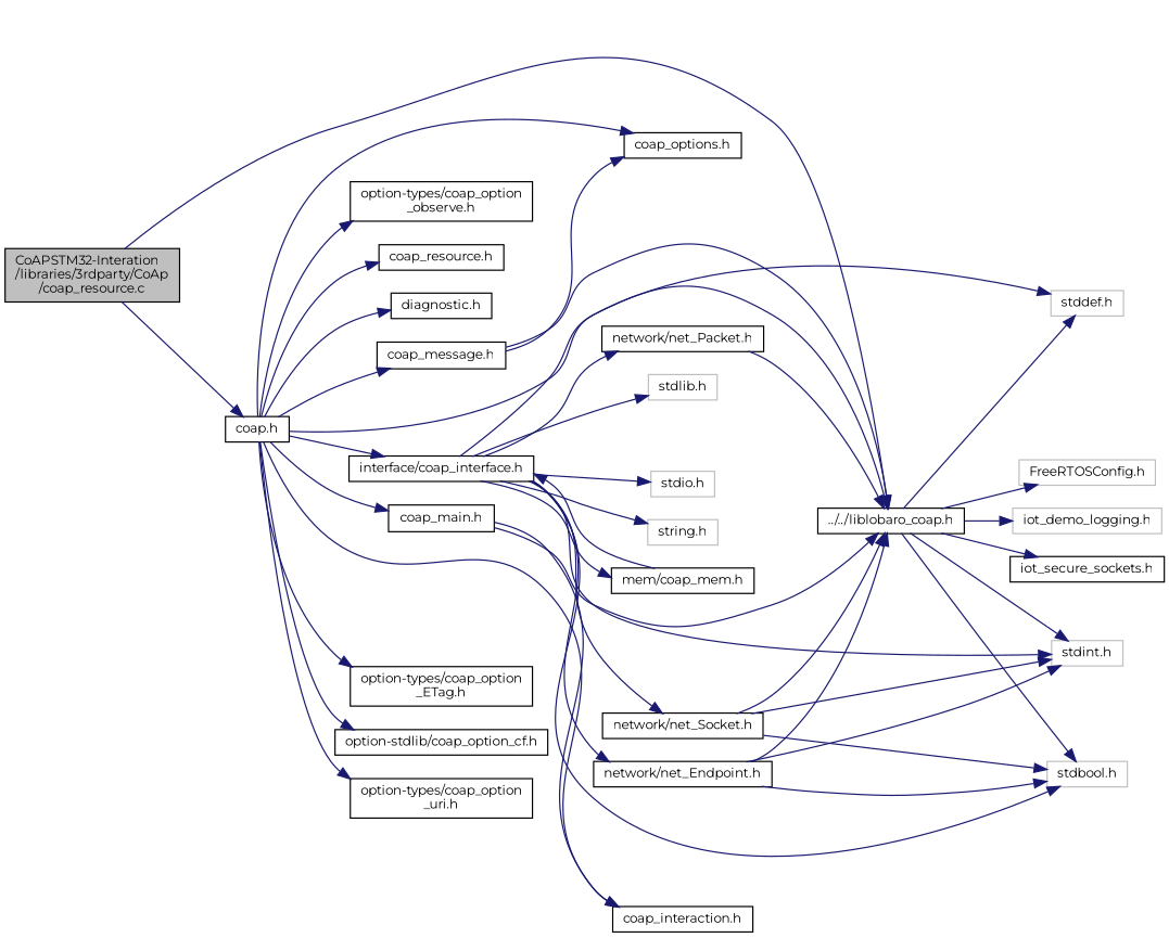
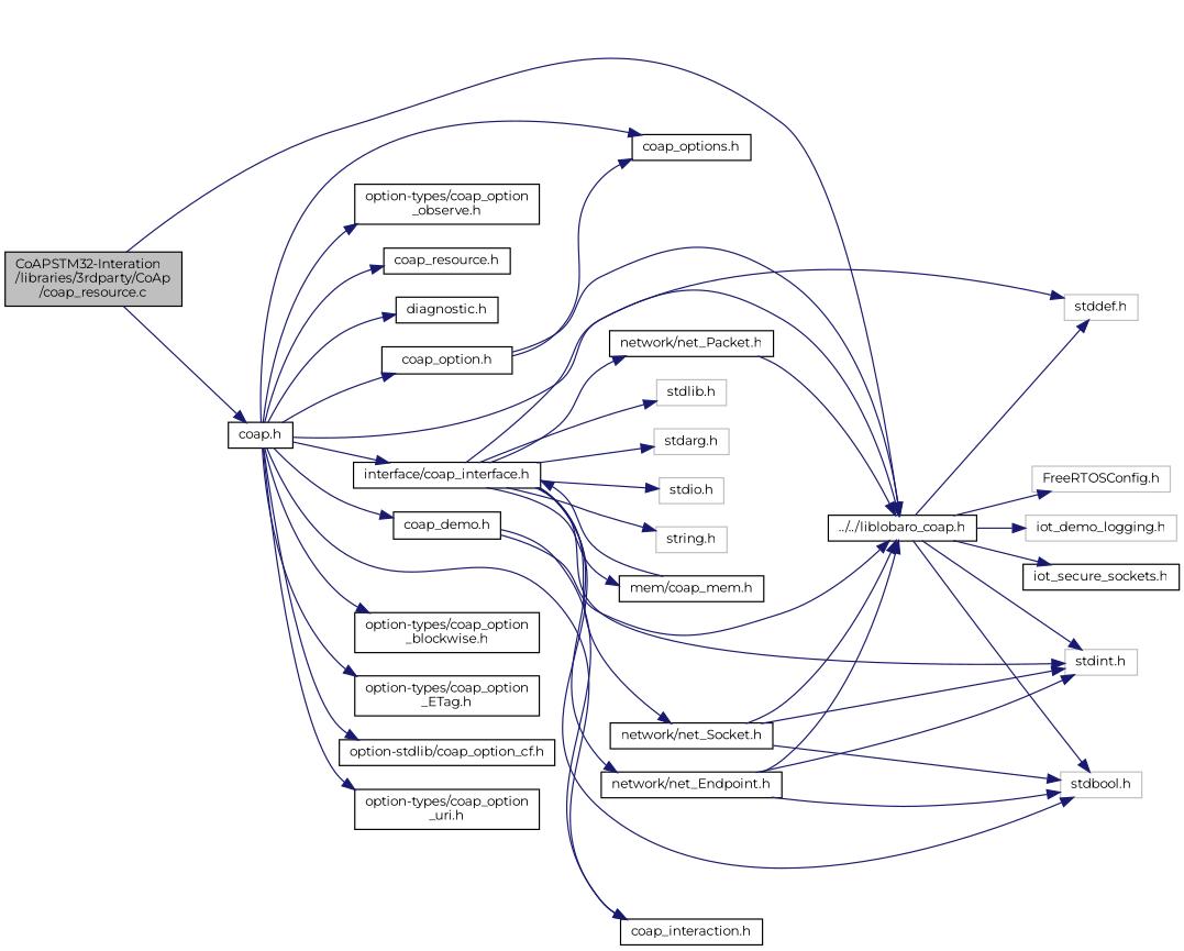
  digraph {
    fontname=Montserrat
    rankdir=LR
    node [color=black fillcolor=white fontname=Montserrat fontsize=10 shape=record style=filled]
    edge [color=midnightblue fontname=Montserrat fontsize=10 labelfontname=Helvetica labelfontsize=10 style=solid]
    n1 [fillcolor=grey75 fontcolor=black height=0.2 label="CoAPSTM32-Interation\l/libraries/3rdparty/CoAp\l/coap_resource.c" width=0.4]
    n2 [height=0.2 label="coap.h" width=0.4]
    n3 [height=0.2 label="../../liblobaro_coap.h" width=0.4]
    n4 [height=0.2 label="interface/coap_interface.h" width=0.4]
    n5 [height=0.2 label="coap_options.h" width=0.4]
-   n6 [height=0.2 label="coap_message.h" width=0.4]
+   n6 [height=0.2 label="coap_option.h" width=0.4]
+   n7 [height=0.2 label="option-types/coap_option\l_blockwise.h" width=0.4]
    n8 [height=0.2 label="option-types/coap_option\l_ETag.h" width=0.4]
    n9 [height=0.2 label="option-stdlib/coap_option_cf.h" width=0.4]
    n10 [height=0.2 label="option-types/coap_option\l_uri.h" width=0.4]
    n11 [height=0.2 label="option-types/coap_option\l_observe.h" width=0.4]
    n12 [height=0.2 label="coap_resource.h" width=0.4]
    n13 [height=0.2 label="coap_interaction.h" width=0.4]
-   n14 [height=0.2 label="coap_main.h" width=0.4]
+   n14 [height=0.2 label="coap_demo.h" width=0.4]
    n15 [height=0.2 label="diagnostic.h" width=0.4]
    n16 [color=grey75 height=0.2 label="stddef.h" width=0.4]
    n17 [color=grey75 height=0.2 label="stdint.h" width=0.4]
    n18 [color=grey75 height=0.2 label="stdbool.h" width=0.4]
    n19 [height=0.2 label="iot_secure_sockets.h" width=0.4]
    n20 [color=grey75 height=0.2 label="FreeRTOSConfig.h" width=0.4]
    n21 [color=grey75 height=0.2 label="iot_demo_logging.h" width=0.4]
    n22 [color=grey75 height=0.2 label="stdlib.h" width=0.4]
+   n23 [color=grey75 height=0.2 label="stdarg.h" width=0.4]
    n24 [color=grey75 height=0.2 label="stdio.h" width=0.4]
    n25 [color=grey75 height=0.2 label="string.h" width=0.4]
    n26 [height=0.2 label="mem/coap_mem.h" width=0.4]
    n27 [height=0.2 label="network/net_Endpoint.h" width=0.4]
    n28 [height=0.2 label="network/net_Packet.h" width=0.4]
    n29 [height=0.2 label="network/net_Socket.h" width=0.4]
    n1 -> n2
    n1 -> n3
    n2 -> n3
    n2 -> n4
    n2 -> n5
    n2 -> n6
+   n2 -> n7
    n2 -> n8
    n2 -> n9
    n2 -> n10
    n2 -> n11
    n2 -> n12
    n2 -> n13
    n2 -> n14
    n2 -> n15
    n3 -> n16
    n3 -> n17
    n3 -> n18
    n3 -> n19
    n3 -> n20
    n3 -> n21
    n4 -> n16
    n4 -> n17
    n4 -> n18
    n4 -> n22
+   n4 -> n23
    n4 -> n24
    n4 -> n25
    n4 -> n26
    n4 -> n27
    n4 -> n28
    n4 -> n29
    n6 -> n3
    n6 -> n5
    n14 -> n3
    n14 -> n13
    n26 -> n4
    n27 -> n3
    n27 -> n17
    n27 -> n18
    n28 -> n3
    n29 -> n3
    n29 -> n17
    n29 -> n18
  }
